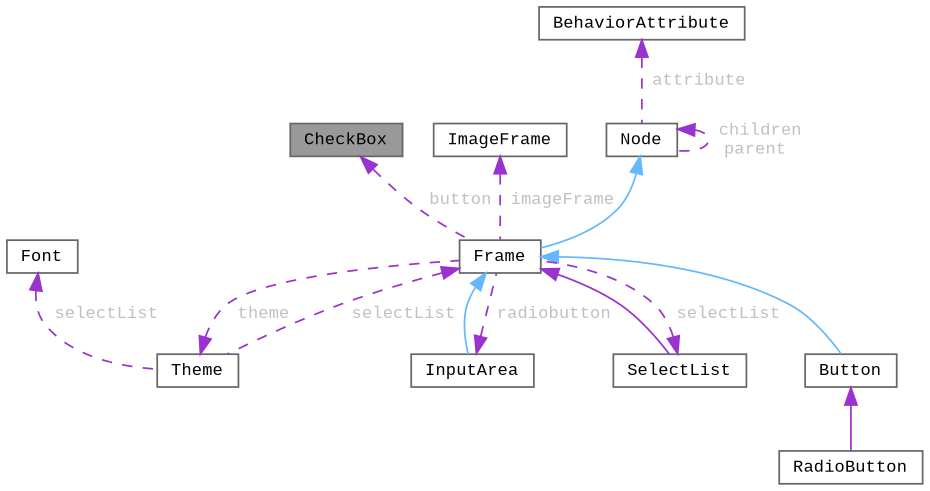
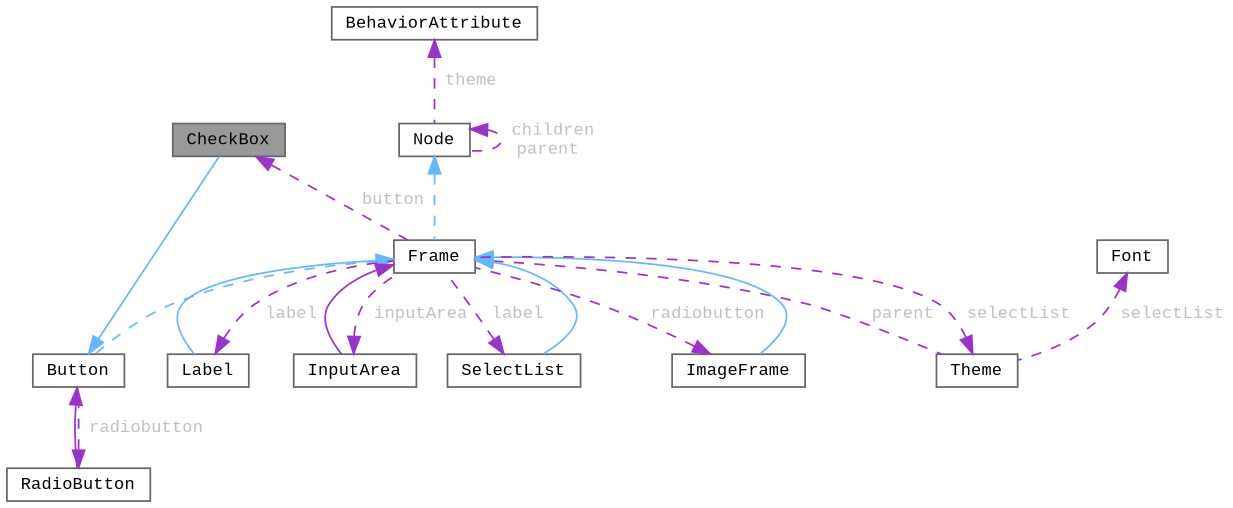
  digraph {
    fontname="Liberation Mono"
    node [color=gray40 fillcolor=white fontname="Liberation Mono" fontsize=10 shape=box style=filled]
    edge [color=darkorchid3 dir=back fontcolor=grey fontname="Liberation Mono" fontsize=10 labelfontname=Helvetica labelfontsize=10 style=dashed]
    n1 [fillcolor=grey60 fontcolor=black height=0.2 label=CheckBox width=0.4]
    n2 [height=0.2 label=Frame width=0.4]
    n3 [height=0.2 label=Button width=0.4]
    n4 [height=0.2 label=RadioButton width=0.4]
    n5 [height=0.2 label=Theme width=0.4]
+   n6 [height=0.2 label=Label width=0.4]
    n7 [height=0.2 label=InputArea width=0.4]
    n8 [height=0.2 label=SelectList width=0.4]
    n9 [height=0.2 label=ImageFrame width=0.4]
    n10 [height=0.2 label="Node" width=0.4]
    n11 [height=0.2 label=BehaviorAttribute width=0.4]
    n12 [height=0.2 label=Font width=0.4]
    n1 -> n2 [label=" button"]
-   n2 -> n3 [color=steelblue1 style=solid fontcolor=""]
-   n2 -> n5 [label=" selectList"]
-   n2 -> n7 [color=steelblue1 style=solid fontcolor=""]
-   n2 -> n8 [style=solid fontcolor=""]
+   n2 -> n3 [color=steelblue1 fontcolor=""]
+   n2 -> n5 [label=" parent"]
+   n2 -> n6 [color=steelblue1 style=solid fontcolor=""]
+   n2 -> n7 [style=solid fontcolor=""]
+   n2 -> n8 [color=steelblue1 style=solid fontcolor=""]
+   n2 -> n9 [color=steelblue1 style=solid fontcolor=""]
+   n3 -> n1 [color=steelblue1 style=solid fontcolor=""]
    n3 -> n4 [style=solid fontcolor=""]
-   n5 -> n2 [label=" theme"]
-   n7 -> n2 [label=" radiobutton"]
-   n8 -> n2 [label=" selectList"]
-   n9 -> n2 [label=" imageFrame"]
-   n10 -> n2 [color=steelblue1 style=solid fontcolor=""]
+   n4 -> n3 [label=" radiobutton"]
+   n5 -> n2 [label=" selectList"]
+   n6 -> n2 [label=" label"]
+   n7 -> n2 [label=" inputArea"]
+   n8 -> n2 [label=" label"]
+   n9 -> n2 [label=" radiobutton"]
+   n10 -> n2 [color=steelblue1 fontcolor=""]
    n10 -> n10 [label=" children\nparent"]
-   n11 -> n10 [label=" attribute"]
+   n11 -> n10 [label=" theme"]
    n12 -> n5 [label=" selectList"]
  }
